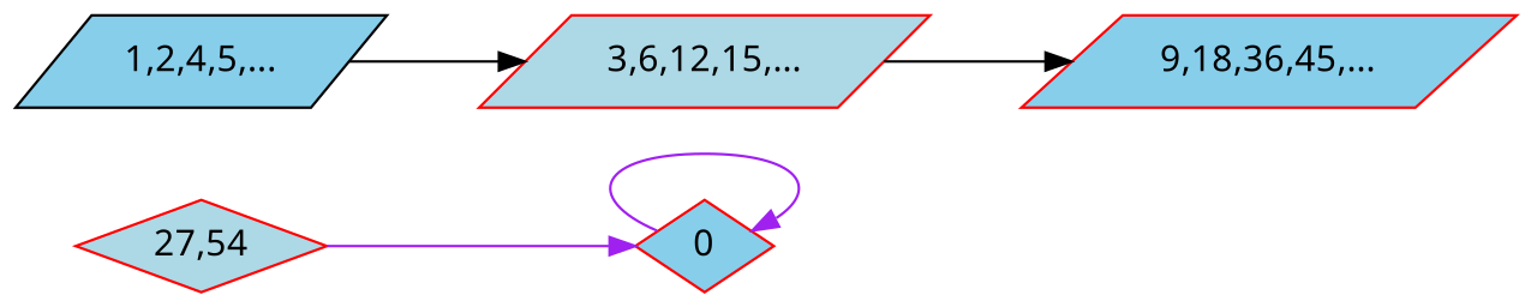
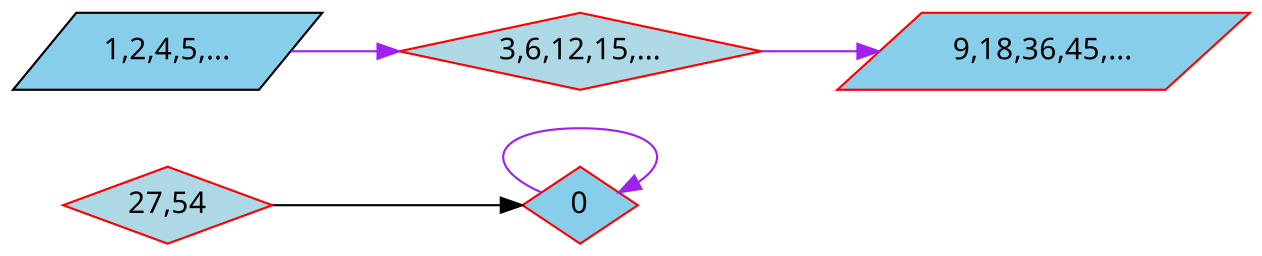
  digraph {
    fontname="Noto Sans"
    rankdir=LR
    node [bgcolor=red color=red fillcolor=skyblue fontname="Noto Sans" shape=parallelogram style=filled]
    edge [color=purple fontname="Noto Sans"]
    n1 [label=0 shape=diamond]
    n2 [bgcolor=lightgrey color=black label="1,2,4,5,..."]
-   n3 [fillcolor=lightblue label="3,6,12,15,..."]
+   n3 [fillcolor=lightblue label="3,6,12,15,..." shape=diamond]
    n4 [label="9,18,36,45,..."]
    n5 [fillcolor=lightblue label="27,54" shape=diamond]
    n1 -> n1
-   n2 -> n3 [color=black]
-   n3 -> n4 [color=black]
-   n5 -> n1
+   n2 -> n3
+   n3 -> n4
+   n5 -> n1 [color=black]
  }
